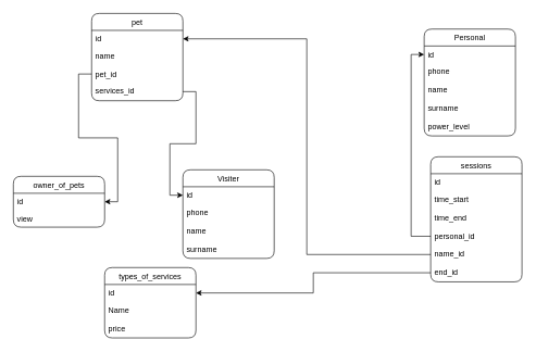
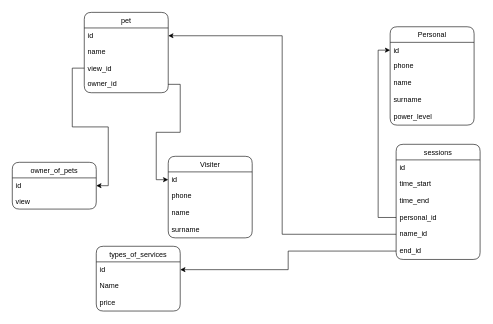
  <mxCell id="0" />
  <mxCell id="1" parent="0" />
  <mxCell id="2" value="owner_of_pets" style="swimlane;fontStyle=0;childLayout=stackLayout;horizontal=1;startSize=26;fillColor=none;horizontalStack=0;resizeParent=1;resizeParentMax=0;resizeLast=0;collapsible=1;marginBottom=0;rounded=1;sketch=0;" parent="1" vertex="1"><mxGeometry x="20" y="270" width="140" height="78" as="geometry" /></mxCell>
  <mxCell id="3" value="id" style="text;strokeColor=none;fillColor=none;align=left;verticalAlign=top;spacingLeft=4;spacingRight=4;overflow=hidden;rotatable=0;points=[[0,0.5],[1,0.5]];portConstraint=eastwest;" parent="2" vertex="1"><mxGeometry y="26" width="140" height="26" as="geometry" /></mxCell>
  <mxCell id="4" value="view" style="text;strokeColor=none;fillColor=none;align=left;verticalAlign=top;spacingLeft=4;spacingRight=4;overflow=hidden;rotatable=0;points=[[0,0.5],[1,0.5]];portConstraint=eastwest;rounded=1;sketch=0;" parent="2" vertex="1"><mxGeometry y="52" width="140" height="26" as="geometry" /></mxCell>
  <mxCell id="5" value="Visiter" style="swimlane;fontStyle=0;childLayout=stackLayout;horizontal=1;startSize=26;fillColor=none;horizontalStack=0;resizeParent=1;resizeParentMax=0;resizeLast=0;collapsible=1;marginBottom=0;verticalAlign=middle;rounded=1;" parent="1" vertex="1"><mxGeometry x="280" y="260" width="140" height="136" as="geometry" /></mxCell>
  <mxCell id="6" value="id" style="text;strokeColor=none;fillColor=none;align=left;verticalAlign=top;spacingLeft=4;spacingRight=4;overflow=hidden;rotatable=0;points=[[0,0.5],[1,0.5]];portConstraint=eastwest;" parent="5" vertex="1"><mxGeometry y="26" width="140" height="26" as="geometry" /></mxCell>
  <mxCell id="7" value="phone" style="text;strokeColor=none;fillColor=none;align=left;verticalAlign=top;spacingLeft=4;spacingRight=4;overflow=hidden;rotatable=0;points=[[0,0.5],[1,0.5]];portConstraint=eastwest;" parent="5" vertex="1"><mxGeometry y="52" width="140" height="28" as="geometry" /></mxCell>
  <mxCell id="8" value="name" style="text;strokeColor=none;fillColor=none;align=left;verticalAlign=top;spacingLeft=4;spacingRight=4;overflow=hidden;rotatable=0;points=[[0,0.5],[1,0.5]];portConstraint=eastwest;" parent="5" vertex="1"><mxGeometry y="80" width="140" height="28" as="geometry" /></mxCell>
  <mxCell id="9" value="surname" style="text;strokeColor=none;fillColor=none;align=left;verticalAlign=top;spacingLeft=4;spacingRight=4;overflow=hidden;rotatable=0;points=[[0,0.5],[1,0.5]];portConstraint=eastwest;" parent="5" vertex="1"><mxGeometry y="108" width="140" height="28" as="geometry" /></mxCell>
  <mxCell id="10" value="types_of_services" style="swimlane;fontStyle=0;childLayout=stackLayout;horizontal=1;startSize=26;fillColor=none;horizontalStack=0;resizeParent=1;resizeParentMax=0;resizeLast=0;collapsible=1;marginBottom=0;verticalAlign=middle;rounded=1;" parent="1" vertex="1"><mxGeometry x="160" y="410" width="140" height="108" as="geometry" /></mxCell>
  <mxCell id="11" value="id" style="text;strokeColor=none;fillColor=none;align=left;verticalAlign=top;spacingLeft=4;spacingRight=4;overflow=hidden;rotatable=0;points=[[0,0.5],[1,0.5]];portConstraint=eastwest;" parent="10" vertex="1"><mxGeometry y="26" width="140" height="26" as="geometry" /></mxCell>
  <mxCell id="12" value="Name" style="text;strokeColor=none;fillColor=none;align=left;verticalAlign=top;spacingLeft=4;spacingRight=4;overflow=hidden;rotatable=0;points=[[0,0.5],[1,0.5]];portConstraint=eastwest;" parent="10" vertex="1"><mxGeometry y="52" width="140" height="28" as="geometry" /></mxCell>
  <mxCell id="13" value="price" style="text;strokeColor=none;fillColor=none;align=left;verticalAlign=top;spacingLeft=4;spacingRight=4;overflow=hidden;rotatable=0;points=[[0,0.5],[1,0.5]];portConstraint=eastwest;" parent="10" vertex="1"><mxGeometry y="80" width="140" height="28" as="geometry" /></mxCell>
  <mxCell id="14" value="sessions" style="swimlane;fontStyle=0;childLayout=stackLayout;horizontal=1;startSize=26;fillColor=none;horizontalStack=0;resizeParent=1;resizeParentMax=0;resizeLast=0;collapsible=1;marginBottom=0;verticalAlign=middle;rounded=1;" parent="1" vertex="1"><mxGeometry x="660" y="240" width="140" height="192" as="geometry" /></mxCell>
  <mxCell id="15" value="id" style="text;strokeColor=none;fillColor=none;align=left;verticalAlign=top;spacingLeft=4;spacingRight=4;overflow=hidden;rotatable=0;points=[[0,0.5],[1,0.5]];portConstraint=eastwest;" parent="14" vertex="1"><mxGeometry y="26" width="140" height="26" as="geometry" /></mxCell>
  <mxCell id="16" value="time_start" style="text;strokeColor=none;fillColor=none;align=left;verticalAlign=top;spacingLeft=4;spacingRight=4;overflow=hidden;rotatable=0;points=[[0,0.5],[1,0.5]];portConstraint=eastwest;" parent="14" vertex="1"><mxGeometry y="52" width="140" height="28" as="geometry" /></mxCell>
  <mxCell id="17" value="time_end" style="text;strokeColor=none;fillColor=none;align=left;verticalAlign=top;spacingLeft=4;spacingRight=4;overflow=hidden;rotatable=0;points=[[0,0.5],[1,0.5]];portConstraint=eastwest;" parent="14" vertex="1"><mxGeometry y="80" width="140" height="28" as="geometry" /></mxCell>
  <mxCell id="18" value="personal_id" style="text;strokeColor=none;fillColor=none;align=left;verticalAlign=top;spacingLeft=4;spacingRight=4;overflow=hidden;rotatable=0;points=[[0,0.5],[1,0.5]];portConstraint=eastwest;" parent="14" vertex="1"><mxGeometry y="108" width="140" height="28" as="geometry" /></mxCell>
  <mxCell id="19" value="name_id" style="text;strokeColor=none;fillColor=none;align=left;verticalAlign=top;spacingLeft=4;spacingRight=4;overflow=hidden;rotatable=0;points=[[0,0.5],[1,0.5]];portConstraint=eastwest;" parent="14" vertex="1"><mxGeometry y="136" width="140" height="28" as="geometry" /></mxCell>
  <mxCell id="20" value="end_id" style="text;strokeColor=none;fillColor=none;align=left;verticalAlign=top;spacingLeft=4;spacingRight=4;overflow=hidden;rotatable=0;points=[[0,0.5],[1,0.5]];portConstraint=eastwest;" vertex="1" parent="14"><mxGeometry y="164" width="140" height="28" as="geometry" /></mxCell>
  <mxCell id="21" value="Personal" style="swimlane;fontStyle=0;childLayout=stackLayout;horizontal=1;startSize=26;fillColor=none;horizontalStack=0;resizeParent=1;resizeParentMax=0;resizeLast=0;collapsible=1;marginBottom=0;verticalAlign=middle;rounded=1;" parent="1" vertex="1"><mxGeometry x="650" y="44" width="140" height="164" as="geometry" /></mxCell>
  <mxCell id="22" value="id" style="text;strokeColor=none;fillColor=none;align=left;verticalAlign=top;spacingLeft=4;spacingRight=4;overflow=hidden;rotatable=0;points=[[0,0.5],[1,0.5]];portConstraint=eastwest;" parent="21" vertex="1"><mxGeometry y="26" width="140" height="26" as="geometry" /></mxCell>
  <mxCell id="23" value="phone" style="text;strokeColor=none;fillColor=none;align=left;verticalAlign=top;spacingLeft=4;spacingRight=4;overflow=hidden;rotatable=0;points=[[0,0.5],[1,0.5]];portConstraint=eastwest;" parent="21" vertex="1"><mxGeometry y="52" width="140" height="28" as="geometry" /></mxCell>
  <mxCell id="24" value="name" style="text;strokeColor=none;fillColor=none;align=left;verticalAlign=top;spacingLeft=4;spacingRight=4;overflow=hidden;rotatable=0;points=[[0,0.5],[1,0.5]];portConstraint=eastwest;" parent="21" vertex="1"><mxGeometry y="80" width="140" height="28" as="geometry" /></mxCell>
  <mxCell id="25" value="surname" style="text;strokeColor=none;fillColor=none;align=left;verticalAlign=top;spacingLeft=4;spacingRight=4;overflow=hidden;rotatable=0;points=[[0,0.5],[1,0.5]];portConstraint=eastwest;" parent="21" vertex="1"><mxGeometry y="108" width="140" height="28" as="geometry" /></mxCell>
  <mxCell id="26" value="power_level" style="text;strokeColor=none;fillColor=none;align=left;verticalAlign=top;spacingLeft=4;spacingRight=4;overflow=hidden;rotatable=0;points=[[0,0.5],[1,0.5]];portConstraint=eastwest;" parent="21" vertex="1"><mxGeometry y="136" width="140" height="28" as="geometry" /></mxCell>
  <mxCell id="27" value="pet" style="swimlane;fontStyle=0;childLayout=stackLayout;horizontal=1;startSize=26;fillColor=none;horizontalStack=0;resizeParent=1;resizeParentMax=0;resizeLast=0;collapsible=1;marginBottom=0;rounded=1;sketch=0;" vertex="1" parent="1"><mxGeometry x="140" y="20" width="140" height="134" as="geometry" /></mxCell>
  <mxCell id="28" value="id" style="text;strokeColor=none;fillColor=none;align=left;verticalAlign=top;spacingLeft=4;spacingRight=4;overflow=hidden;rotatable=0;points=[[0,0.5],[1,0.5]];portConstraint=eastwest;" vertex="1" parent="27"><mxGeometry y="26" width="140" height="26" as="geometry" /></mxCell>
  <mxCell id="29" value="name" style="text;strokeColor=none;fillColor=none;align=left;verticalAlign=top;spacingLeft=4;spacingRight=4;overflow=hidden;rotatable=0;points=[[0,0.5],[1,0.5]];portConstraint=eastwest;rounded=1;sketch=0;" vertex="1" parent="27"><mxGeometry y="52" width="140" height="28" as="geometry" /></mxCell>
- <mxCell id="30" value="pet_id" style="text;strokeColor=none;fillColor=none;align=left;verticalAlign=top;spacingLeft=4;spacingRight=4;overflow=hidden;rotatable=0;points=[[0,0.5],[1,0.5]];portConstraint=eastwest;rounded=1;sketch=0;" vertex="1" parent="27"><mxGeometry y="80" width="140" height="26" as="geometry" /></mxCell>
- <mxCell id="31" value="services_id" style="text;strokeColor=none;fillColor=none;align=left;verticalAlign=top;spacingLeft=4;spacingRight=4;overflow=hidden;rotatable=0;points=[[0,0.5],[1,0.5]];portConstraint=eastwest;rounded=1;sketch=0;" vertex="1" parent="27"><mxGeometry y="106" width="140" height="28" as="geometry" /></mxCell>
+ <mxCell id="30" value="view_id" style="text;strokeColor=none;fillColor=none;align=left;verticalAlign=top;spacingLeft=4;spacingRight=4;overflow=hidden;rotatable=0;points=[[0,0.5],[1,0.5]];portConstraint=eastwest;rounded=1;sketch=0;" vertex="1" parent="27"><mxGeometry y="80" width="140" height="26" as="geometry" /></mxCell>
+ <mxCell id="31" value="owner_id" style="text;strokeColor=none;fillColor=none;align=left;verticalAlign=top;spacingLeft=4;spacingRight=4;overflow=hidden;rotatable=0;points=[[0,0.5],[1,0.5]];portConstraint=eastwest;rounded=1;sketch=0;" vertex="1" parent="27"><mxGeometry y="106" width="140" height="28" as="geometry" /></mxCell>
  <mxCell id="32" value="" style="edgeStyle=orthogonalEdgeStyle;rounded=0;orthogonalLoop=1;jettySize=auto;html=1;entryX=1;entryY=0.5;entryDx=0;entryDy=0;exitX=0;exitY=0.5;exitDx=0;exitDy=0;" edge="1" parent="1" source="30" target="3"><mxGeometry relative="1" as="geometry"><mxPoint x="220" y="224" as="sourcePoint" /><mxPoint x="190" y="197" as="targetPoint" /></mxGeometry></mxCell>
  <mxCell id="33" value="" style="edgeStyle=orthogonalEdgeStyle;rounded=0;orthogonalLoop=1;jettySize=auto;html=1;entryX=0;entryY=0.5;entryDx=0;entryDy=0;exitX=1;exitY=0.5;exitDx=0;exitDy=0;" edge="1" parent="1" source="31" target="6"><mxGeometry relative="1" as="geometry"><mxPoint x="210" y="76" as="sourcePoint" /><mxPoint x="180" y="49" as="targetPoint" /></mxGeometry></mxCell>
  <mxCell id="34" value="" style="edgeStyle=orthogonalEdgeStyle;rounded=0;orthogonalLoop=1;jettySize=auto;html=1;entryX=0;entryY=0.5;entryDx=0;entryDy=0;exitX=0;exitY=0.5;exitDx=0;exitDy=0;" edge="1" parent="1" source="18" target="22"><mxGeometry relative="1" as="geometry"><mxPoint x="560" y="378" as="sourcePoint" /><mxPoint x="530" y="351" as="targetPoint" /></mxGeometry></mxCell>
  <mxCell id="35" value="" style="edgeStyle=orthogonalEdgeStyle;rounded=0;orthogonalLoop=1;jettySize=auto;html=1;entryX=1;entryY=0.5;entryDx=0;entryDy=0;exitX=0;exitY=0.5;exitDx=0;exitDy=0;" edge="1" parent="1" source="19" target="28"><mxGeometry relative="1" as="geometry"><mxPoint x="560" y="465" as="sourcePoint" /><mxPoint x="530" y="438" as="targetPoint" /></mxGeometry></mxCell>
  <mxCell id="36" value="" style="edgeStyle=orthogonalEdgeStyle;rounded=0;orthogonalLoop=1;jettySize=auto;html=1;entryX=1;entryY=0.5;entryDx=0;entryDy=0;exitX=0;exitY=0.5;exitDx=0;exitDy=0;" edge="1" parent="1" source="20" target="11"><mxGeometry relative="1" as="geometry"><mxPoint x="530" y="507" as="sourcePoint" /><mxPoint x="500" y="480" as="targetPoint" /></mxGeometry></mxCell>
